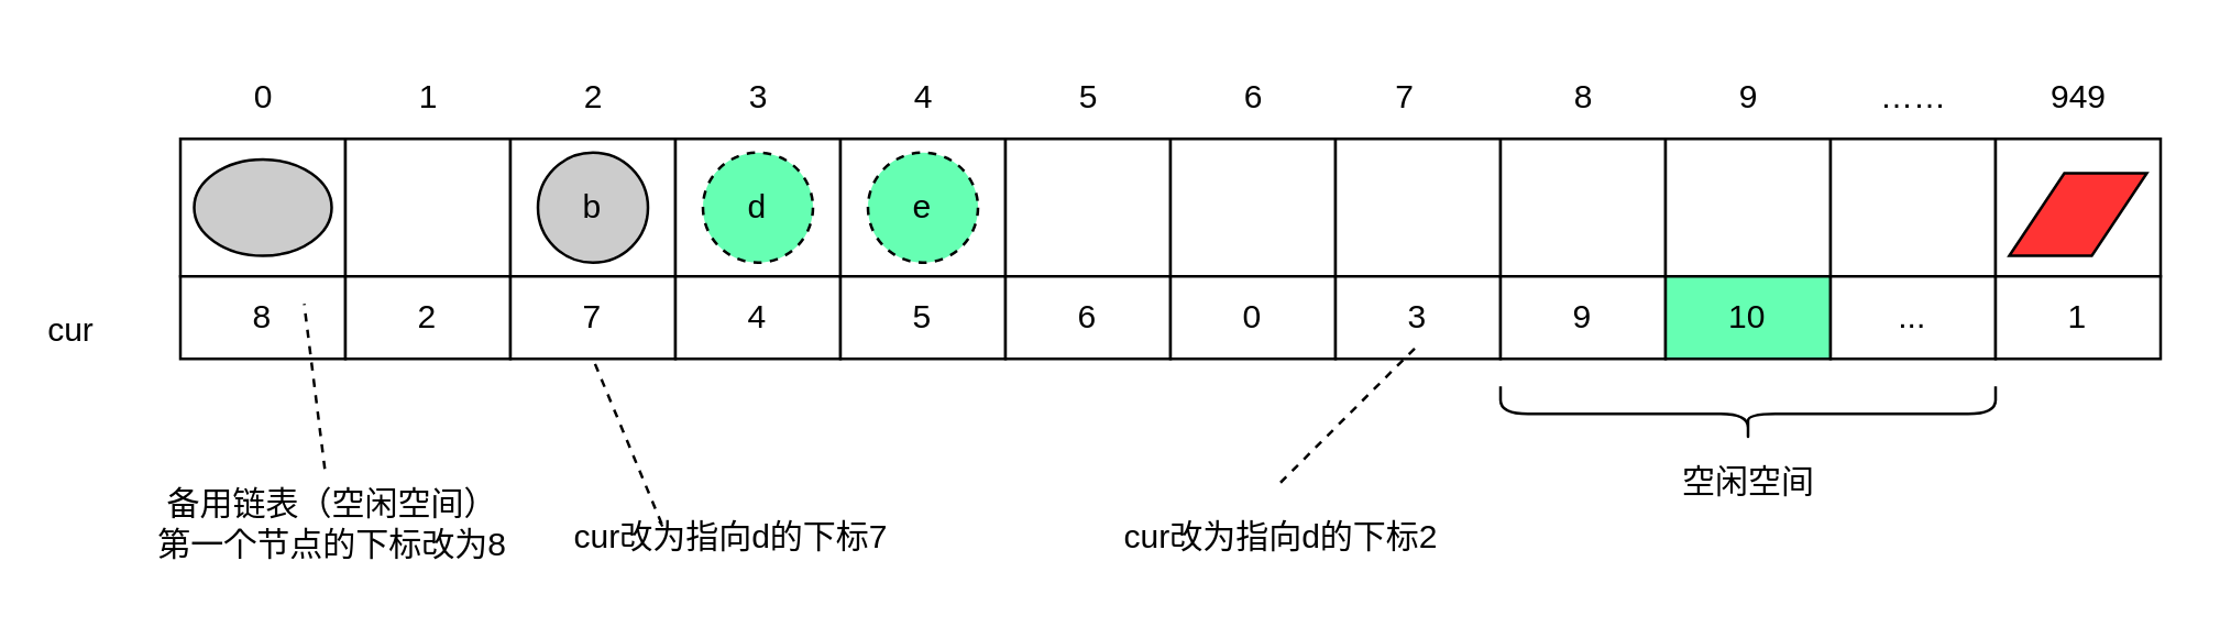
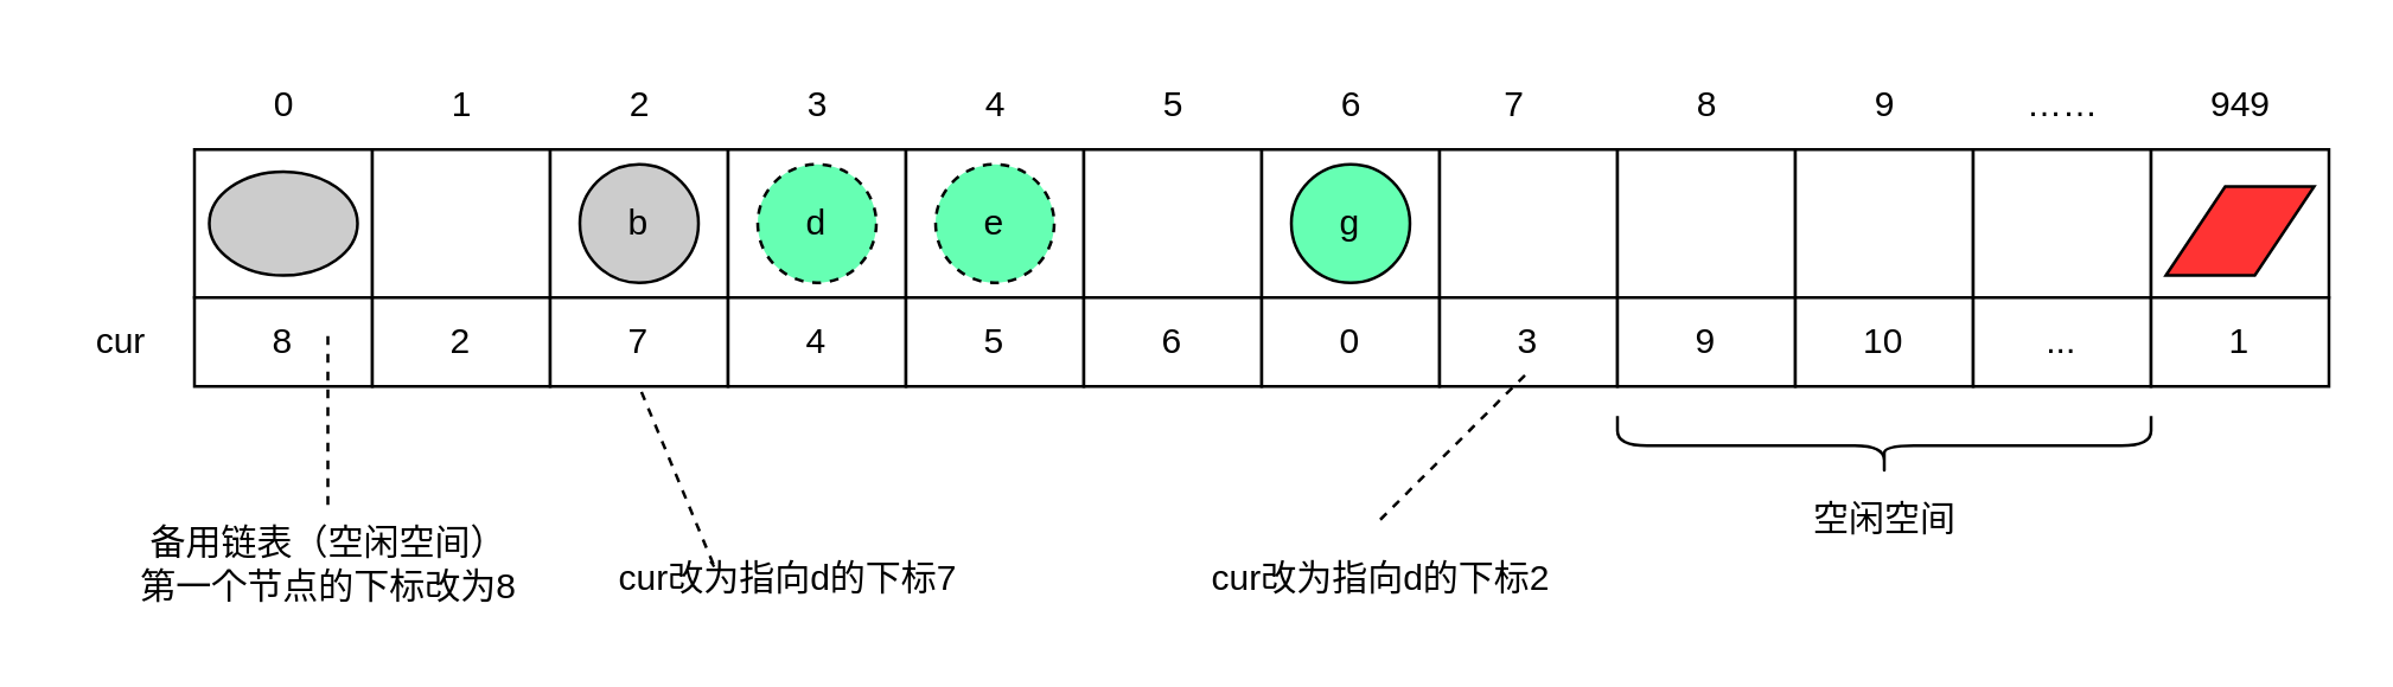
  <mxCell id="0" />
  <mxCell id="1" parent="0" />
  <mxCell id="2" value="" style="rounded=0;whiteSpace=wrap;html=1;" vertex="1" parent="1"><mxGeometry x="65" y="50" width="60" height="50" as="geometry" /></mxCell>
  <mxCell id="3" value="8" style="rounded=0;whiteSpace=wrap;html=1;" vertex="1" parent="1"><mxGeometry x="65" y="100" width="60" height="30" as="geometry" /></mxCell>
  <mxCell id="4" value="" style="rounded=0;whiteSpace=wrap;html=1;" vertex="1" parent="1"><mxGeometry x="125" y="50" width="60" height="50" as="geometry" /></mxCell>
  <mxCell id="5" value="2" style="rounded=0;whiteSpace=wrap;html=1;" vertex="1" parent="1"><mxGeometry x="125" y="100" width="60" height="30" as="geometry" /></mxCell>
  <mxCell id="6" value="" style="rounded=0;whiteSpace=wrap;html=1;" vertex="1" parent="1"><mxGeometry x="185" y="50" width="60" height="50" as="geometry" /></mxCell>
  <mxCell id="7" value="7" style="rounded=0;whiteSpace=wrap;html=1;" vertex="1" parent="1"><mxGeometry x="185" y="100" width="60" height="30" as="geometry" /></mxCell>
  <mxCell id="8" value="" style="rounded=0;whiteSpace=wrap;html=1;" vertex="1" parent="1"><mxGeometry x="245" y="50" width="60" height="50" as="geometry" /></mxCell>
  <mxCell id="9" value="4" style="rounded=0;whiteSpace=wrap;html=1;" vertex="1" parent="1"><mxGeometry x="245" y="100" width="60" height="30" as="geometry" /></mxCell>
  <mxCell id="10" value="" style="rounded=0;whiteSpace=wrap;html=1;" vertex="1" parent="1"><mxGeometry x="305" y="50" width="60" height="50" as="geometry" /></mxCell>
  <mxCell id="11" value="5" style="rounded=0;whiteSpace=wrap;html=1;" vertex="1" parent="1"><mxGeometry x="305" y="100" width="60" height="30" as="geometry" /></mxCell>
  <mxCell id="12" value="" style="rounded=0;whiteSpace=wrap;html=1;" vertex="1" parent="1"><mxGeometry x="365" y="50" width="60" height="50" as="geometry" /></mxCell>
  <mxCell id="13" value="6" style="rounded=0;whiteSpace=wrap;html=1;" vertex="1" parent="1"><mxGeometry x="365" y="100" width="60" height="30" as="geometry" /></mxCell>
  <mxCell id="14" value="" style="rounded=0;whiteSpace=wrap;html=1;" vertex="1" parent="1"><mxGeometry x="425" y="50" width="60" height="50" as="geometry" /></mxCell>
  <mxCell id="15" value="0" style="rounded=0;whiteSpace=wrap;html=1;" vertex="1" parent="1"><mxGeometry x="425" y="100" width="60" height="30" as="geometry" /></mxCell>
  <mxCell id="16" value="" style="rounded=0;whiteSpace=wrap;html=1;" vertex="1" parent="1"><mxGeometry x="485" y="50" width="60" height="50" as="geometry" /></mxCell>
  <mxCell id="17" value="3" style="rounded=0;whiteSpace=wrap;html=1;" vertex="1" parent="1"><mxGeometry x="485" y="100" width="60" height="30" as="geometry" /></mxCell>
  <mxCell id="18" value="" style="rounded=0;whiteSpace=wrap;html=1;" vertex="1" parent="1"><mxGeometry x="545" y="50" width="60" height="50" as="geometry" /></mxCell>
  <mxCell id="19" value="9" style="rounded=0;whiteSpace=wrap;html=1;" vertex="1" parent="1"><mxGeometry x="545" y="100" width="60" height="30" as="geometry" /></mxCell>
  <mxCell id="20" value="" style="rounded=0;whiteSpace=wrap;html=1;" vertex="1" parent="1"><mxGeometry x="605" y="50" width="60" height="50" as="geometry" /></mxCell>
- <mxCell id="21" value="10" style="rounded=0;whiteSpace=wrap;html=1;fillColor=#66ffb3;" vertex="1" parent="1"><mxGeometry x="605" y="100" width="60" height="30" as="geometry" /></mxCell>
+ <mxCell id="21" value="10" style="rounded=0;whiteSpace=wrap;html=1;" vertex="1" parent="1"><mxGeometry x="605" y="100" width="60" height="30" as="geometry" /></mxCell>
  <mxCell id="22" value="" style="rounded=0;whiteSpace=wrap;html=1;" vertex="1" parent="1"><mxGeometry x="665" y="50" width="60" height="50" as="geometry" /></mxCell>
  <mxCell id="23" value="..." style="rounded=0;whiteSpace=wrap;html=1;" vertex="1" parent="1"><mxGeometry x="665" y="100" width="60" height="30" as="geometry" /></mxCell>
  <mxCell id="24" value="" style="rounded=0;whiteSpace=wrap;html=1;" vertex="1" parent="1"><mxGeometry x="725" y="50" width="60" height="50" as="geometry" /></mxCell>
  <mxCell id="25" value="1" style="rounded=0;whiteSpace=wrap;html=1;" vertex="1" parent="1"><mxGeometry x="725" y="100" width="60" height="30" as="geometry" /></mxCell>
- <mxCell id="26" value="cur" style="text;html=1;align=center;verticalAlign=middle;resizable=0;points=[];autosize=1;strokeColor=none;fillColor=none;" vertex="1" parent="1"><mxGeometry x="5" y="105" width="40" height="30" as="geometry" /></mxCell>
+ <mxCell id="26" value="cur" style="text;html=1;align=center;verticalAlign=middle;resizable=0;points=[];autosize=1;strokeColor=none;fillColor=none;" vertex="1" parent="1"><mxGeometry x="20" y="100" width="40" height="30" as="geometry" /></mxCell>
  <mxCell id="27" value="" style="ellipse;whiteSpace=wrap;html=1;fillColor=#CCCCCC;" vertex="1" parent="1"><mxGeometry x="70" y="57.5" width="50" height="35" as="geometry" /></mxCell>
  <mxCell id="28" value="" style="shape=parallelogram;perimeter=parallelogramPerimeter;whiteSpace=wrap;html=1;fixedSize=1;fillColor=#FF3333;" vertex="1" parent="1"><mxGeometry x="730" y="62.5" width="50" height="30" as="geometry" /></mxCell>
  <mxCell id="29" value="0" style="text;html=1;align=center;verticalAlign=middle;resizable=0;points=[];autosize=1;strokeColor=none;fillColor=none;" vertex="1" parent="1"><mxGeometry x="80" y="20" width="30" height="30" as="geometry" /></mxCell>
  <mxCell id="30" value="1" style="text;html=1;align=center;verticalAlign=middle;resizable=0;points=[];autosize=1;strokeColor=none;fillColor=none;" vertex="1" parent="1"><mxGeometry x="140" y="20" width="30" height="30" as="geometry" /></mxCell>
  <mxCell id="31" value="2" style="text;html=1;align=center;verticalAlign=middle;resizable=0;points=[];autosize=1;strokeColor=none;fillColor=none;" vertex="1" parent="1"><mxGeometry x="200" y="20" width="30" height="30" as="geometry" /></mxCell>
  <mxCell id="32" value="3" style="text;html=1;align=center;verticalAlign=middle;resizable=0;points=[];autosize=1;strokeColor=none;fillColor=none;" vertex="1" parent="1"><mxGeometry x="260" y="20" width="30" height="30" as="geometry" /></mxCell>
  <mxCell id="33" value="4" style="text;html=1;align=center;verticalAlign=middle;resizable=0;points=[];autosize=1;strokeColor=none;fillColor=none;" vertex="1" parent="1"><mxGeometry x="320" y="20" width="30" height="30" as="geometry" /></mxCell>
  <mxCell id="34" value="5" style="text;html=1;align=center;verticalAlign=middle;resizable=0;points=[];autosize=1;strokeColor=none;fillColor=none;" vertex="1" parent="1"><mxGeometry x="380" y="20" width="30" height="30" as="geometry" /></mxCell>
  <mxCell id="35" value="6" style="text;html=1;align=center;verticalAlign=middle;resizable=0;points=[];autosize=1;strokeColor=none;fillColor=none;" vertex="1" parent="1"><mxGeometry x="440" y="20" width="30" height="30" as="geometry" /></mxCell>
  <mxCell id="36" value="7" style="text;html=1;align=center;verticalAlign=middle;resizable=0;points=[];autosize=1;strokeColor=none;fillColor=none;" vertex="1" parent="1"><mxGeometry x="495" y="20" width="30" height="30" as="geometry" /></mxCell>
  <mxCell id="37" value="8" style="text;html=1;align=center;verticalAlign=middle;resizable=0;points=[];autosize=1;strokeColor=none;fillColor=none;" vertex="1" parent="1"><mxGeometry x="560" y="20" width="30" height="30" as="geometry" /></mxCell>
  <mxCell id="38" value="9" style="text;html=1;align=center;verticalAlign=middle;resizable=0;points=[];autosize=1;strokeColor=none;fillColor=none;" vertex="1" parent="1"><mxGeometry x="620" y="20" width="30" height="30" as="geometry" /></mxCell>
  <mxCell id="39" value="……" style="text;html=1;align=center;verticalAlign=middle;resizable=0;points=[];autosize=1;strokeColor=none;fillColor=none;" vertex="1" parent="1"><mxGeometry x="670" y="20" width="50" height="30" as="geometry" /></mxCell>
  <mxCell id="40" value="949" style="text;html=1;align=center;verticalAlign=middle;resizable=0;points=[];autosize=1;strokeColor=none;fillColor=none;" vertex="1" parent="1"><mxGeometry x="735" y="20" width="40" height="30" as="geometry" /></mxCell>
  <mxCell id="41" value="" style="shape=curlyBracket;whiteSpace=wrap;html=1;rounded=1;labelPosition=left;verticalLabelPosition=middle;align=right;verticalAlign=middle;direction=north;" vertex="1" parent="1"><mxGeometry x="545" y="140" width="180" height="20" as="geometry" /></mxCell>
  <mxCell id="42" value="空闲空间" style="text;html=1;align=center;verticalAlign=middle;resizable=0;points=[];autosize=1;strokeColor=none;fillColor=none;" vertex="1" parent="1"><mxGeometry x="600" y="160" width="70" height="30" as="geometry" /></mxCell>
- <mxCell id="43" value="备用&lt;span style=&quot;background-color: transparent;&quot;&gt;链表（空闲空间）&lt;/span&gt;&lt;div&gt;&lt;span style=&quot;background-color: transparent;&quot;&gt;第一个节点的下标改为8&lt;/span&gt;&lt;/div&gt;" style="text;html=1;align=center;verticalAlign=middle;resizable=0;points=[];autosize=1;strokeColor=none;fillColor=none;" vertex="1" parent="1"><mxGeometry x="45" y="170" width="150" height="40" as="geometry" /></mxCell>
+ <mxCell id="43" value="备用&lt;span style=&quot;background-color: transparent;&quot;&gt;链表（空闲空间）&lt;/span&gt;&lt;div&gt;&lt;span style=&quot;background-color: transparent;&quot;&gt;第一个节点的下标改为8&lt;/span&gt;&lt;/div&gt;" style="text;html=1;align=center;verticalAlign=middle;resizable=0;points=[];autosize=1;strokeColor=none;fillColor=none;" vertex="1" parent="1"><mxGeometry x="35" y="170" width="150" height="40" as="geometry" /></mxCell>
  <mxCell id="44" value="" style="endArrow=none;dashed=1;html=1;" edge="1" parent="1" source="43"><mxGeometry width="50" height="50" relative="1" as="geometry"><mxPoint x="60" y="160" as="sourcePoint" /><mxPoint x="110" y="110" as="targetPoint" /></mxGeometry></mxCell>
  <mxCell id="45" value="b" style="ellipse;whiteSpace=wrap;html=1;aspect=fixed;fillColor=#cccccc;" vertex="1" parent="1"><mxGeometry x="195" y="55" width="40" height="40" as="geometry" /></mxCell>
  <mxCell id="46" value="d" style="ellipse;whiteSpace=wrap;html=1;aspect=fixed;fillColor=#66FFB3;dashed=1;" vertex="1" parent="1"><mxGeometry x="255" y="55" width="40" height="40" as="geometry" /></mxCell>
  <mxCell id="47" value="e" style="ellipse;whiteSpace=wrap;html=1;aspect=fixed;fillColor=#66FFB3;dashed=1;" vertex="1" parent="1"><mxGeometry x="315" y="55" width="40" height="40" as="geometry" /></mxCell>
  <mxCell id="48" value="cur改为指向d的下标2" style="text;html=1;align=center;verticalAlign=middle;resizable=0;points=[];autosize=1;strokeColor=none;fillColor=none;" vertex="1" parent="1"><mxGeometry x="395" y="180" width="140" height="30" as="geometry" /></mxCell>
  <mxCell id="49" value="" style="endArrow=none;dashed=1;html=1;" edge="1" parent="1"><mxGeometry width="50" height="50" relative="1" as="geometry"><mxPoint x="465" y="175" as="sourcePoint" /><mxPoint x="515" y="125" as="targetPoint" /></mxGeometry></mxCell>
+ <mxCell id="50" value="g" style="ellipse;whiteSpace=wrap;html=1;aspect=fixed;fillColor=#66FFB3;" vertex="1" parent="1"><mxGeometry x="435" y="55" width="40" height="40" as="geometry" /></mxCell>
  <mxCell id="51" value="cur改为指向d的下标7" style="text;html=1;align=center;verticalAlign=middle;resizable=0;points=[];autosize=1;strokeColor=none;fillColor=none;" vertex="1" parent="1"><mxGeometry x="195" y="180" width="140" height="30" as="geometry" /></mxCell>
  <mxCell id="52" value="" style="endArrow=none;dashed=1;html=1;entryX=0.5;entryY=1;entryDx=0;entryDy=0;" edge="1" parent="1" target="7"><mxGeometry width="50" height="50" relative="1" as="geometry"><mxPoint x="240" y="190" as="sourcePoint" /><mxPoint x="290" y="140" as="targetPoint" /></mxGeometry></mxCell>
